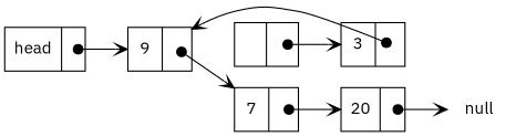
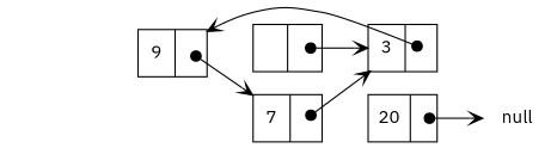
  digraph {
    fontname="IBM Plex Sans"
    rankdir=LR
    node [fontname="IBM Plex Sans" shape=record]
    edge [arrowhead=vee arrowtail=dot dir=both fontname="IBM Plex Sans" tailclip=false tailport="ref:c"]
-   n1 [label="{ head | <ref>  }"]
    n2 [label="{ 9 | <ref>  }"]
    n3 [label="{ 7 | <ref>  }"]
    n4 [label="{ 3 | <ref>  }"]
    n5 [label="{ 20 | <ref>  }"]
    n6 [label=null shape=none]
    n7 [label="{ | <ref>  }"]
-   n1 -> n2
    n2 -> n3
-   n3 -> n5
+   n3 -> n4
    n4 -> n2
    n5 -> n6
    n7 -> n4
  }
